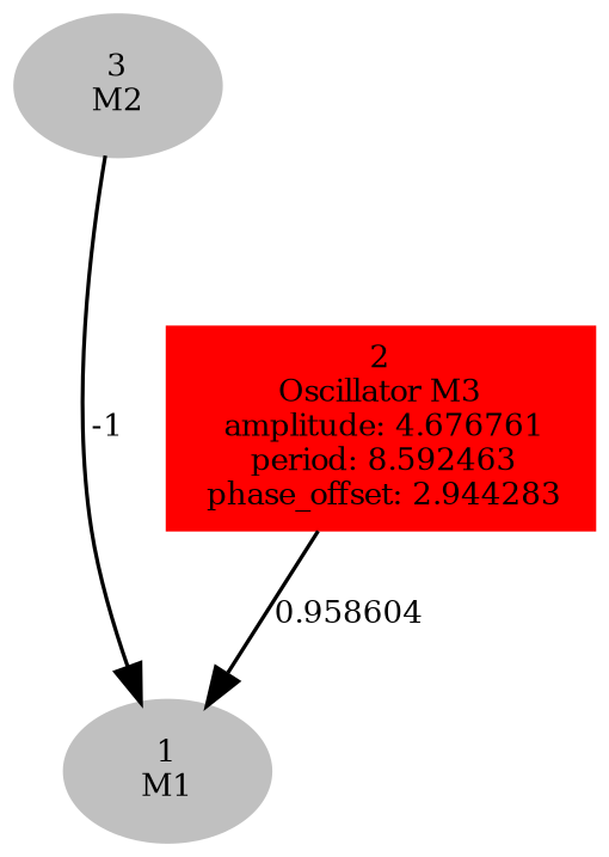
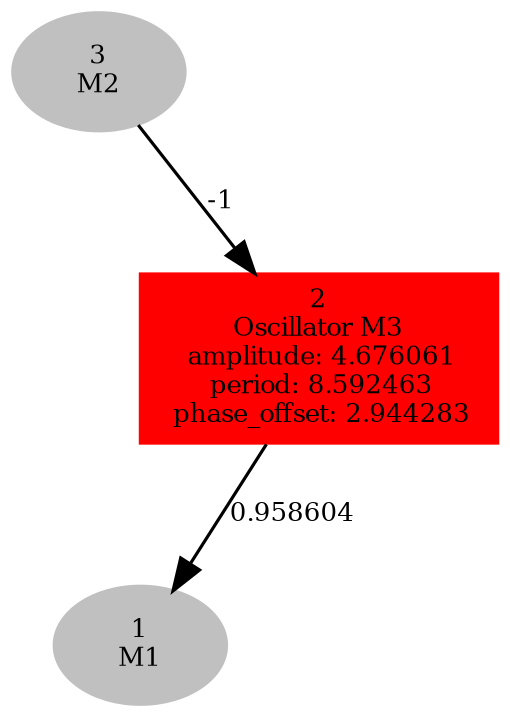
  digraph {
    forcelabels=true
    node [color=grey fontsize=8 style=filled]
    edge [fontsize=8]
    n1 [label=<1<BR/>M1>]
-   n2 [color=red label=<2<BR />Oscillator M3<BR /> amplitude: 4.676761<BR /> period: 8.592463<BR /> phase_offset: 2.944283> shape=box]
+   n2 [color=red label=<2<BR />Oscillator M3<BR /> amplitude: 4.676061<BR /> period: 8.592463<BR /> phase_offset: 2.944283> shape=box]
    n3 [label=<3<BR/>M2>]
    n2 -> n1 [label="0.958604 "]
-   n3 -> n1 [label="-1 "]
+   n3 -> n2 [label="-1 "]
  }
